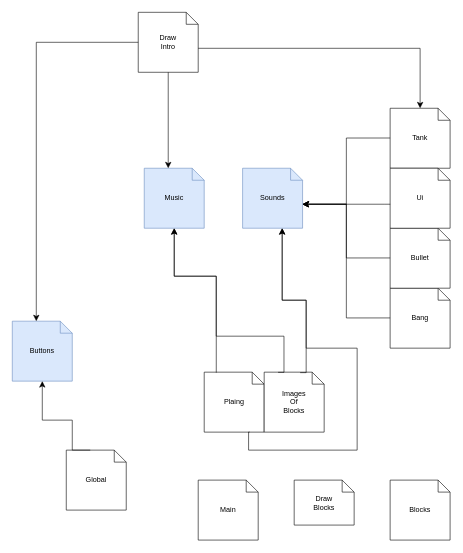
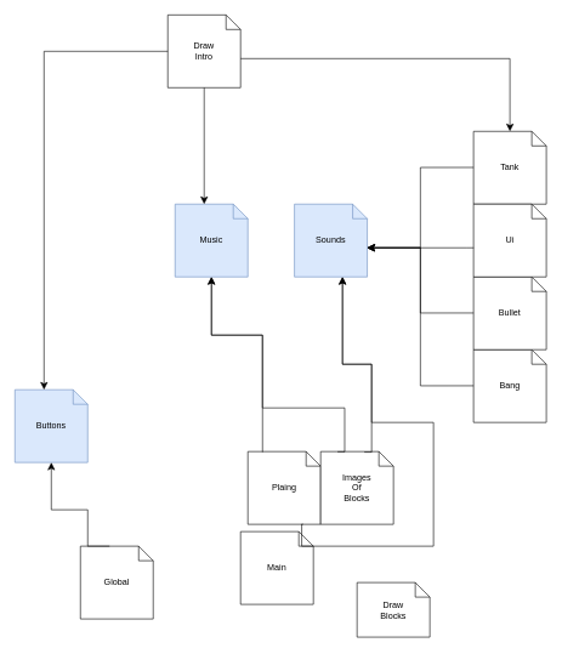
  <mxCell id="0" />
  <mxCell id="1" parent="0" />
  <mxCell id="2" value="Buttons" style="shape=note;size=20;whiteSpace=wrap;html=1;fillColor=#dae8fc;strokeColor=#6c8ebf;" vertex="1" parent="1"><mxGeometry x="20" y="535" width="100" height="100" as="geometry" /></mxCell>
  <mxCell id="3" value="Music" style="shape=note;size=20;whiteSpace=wrap;html=1;fillColor=#dae8fc;strokeColor=#6c8ebf;" vertex="1" parent="1"><mxGeometry x="240" y="280" width="100" height="100" as="geometry" /></mxCell>
  <mxCell id="4" value="Bang" style="shape=note;size=20;whiteSpace=wrap;html=1;" vertex="1" parent="1"><mxGeometry x="650" y="480" width="100" height="100" as="geometry" /></mxCell>
- <mxCell id="5" value="Blocks" style="shape=note;size=20;whiteSpace=wrap;html=1;" vertex="1" parent="1"><mxGeometry x="650" y="800" width="100" height="100" as="geometry" /></mxCell>
  <mxCell id="6" value="Bullet" style="shape=note;size=20;whiteSpace=wrap;html=1;" vertex="1" parent="1"><mxGeometry x="650" y="380" width="100" height="100" as="geometry" /></mxCell>
  <mxCell id="7" value="Draw&lt;br&gt;Intro" style="shape=note;size=20;whiteSpace=wrap;html=1;" vertex="1" parent="1"><mxGeometry x="230" y="20" width="100" height="100" as="geometry" /></mxCell>
  <mxCell id="8" value="Global" style="shape=note;size=20;whiteSpace=wrap;html=1;" vertex="1" parent="1"><mxGeometry x="110" y="750" width="100" height="100" as="geometry" /></mxCell>
- <mxCell id="9" value="Main" style="shape=note;size=20;whiteSpace=wrap;html=1;" vertex="1" parent="1"><mxGeometry x="330" y="800" width="100" height="100" as="geometry" /></mxCell>
+ <mxCell id="9" value="Main" style="shape=note;size=20;whiteSpace=wrap;html=1;" vertex="1" parent="1"><mxGeometry x="330" y="730" width="100" height="100" as="geometry" /></mxCell>
  <mxCell id="10" value="Sounds" style="shape=note;size=20;whiteSpace=wrap;html=1;fillColor=#dae8fc;strokeColor=#6c8ebf;" vertex="1" parent="1"><mxGeometry x="404" y="280" width="100" height="100" as="geometry" /></mxCell>
  <mxCell id="11" value="Draw&lt;br&gt;Blocks" style="shape=note;size=20;whiteSpace=wrap;html=1;" vertex="1" parent="1"><mxGeometry x="490" y="800" width="100" height="75" as="geometry" /></mxCell>
  <mxCell id="12" value="Plaing" style="shape=note;size=20;whiteSpace=wrap;html=1;" vertex="1" parent="1"><mxGeometry x="340" y="620" width="100" height="100" as="geometry" /></mxCell>
  <mxCell id="13" value="Tank" style="shape=note;size=20;whiteSpace=wrap;html=1;" vertex="1" parent="1"><mxGeometry x="650" y="180" width="100" height="100" as="geometry" /></mxCell>
  <mxCell id="14" value="Ui" style="shape=note;size=20;whiteSpace=wrap;html=1;" vertex="1" parent="1"><mxGeometry x="650" y="280" width="100" height="100" as="geometry" /></mxCell>
  <mxCell id="15" value="Images&lt;br&gt;Of&lt;br&gt;Blocks" style="shape=note;size=20;whiteSpace=wrap;html=1;" vertex="1" parent="1"><mxGeometry x="440" y="620" width="100" height="100" as="geometry" /></mxCell>
  <mxCell id="16" value="" style="edgeStyle=segmentEdgeStyle;endArrow=classic;html=1;curved=0;rounded=0;endSize=8;startSize=8;entryX=0;entryY=0;entryDx=40;entryDy=0;entryPerimeter=0;" edge="1" parent="1" source="7" target="2"><mxGeometry width="50" height="50" relative="1" as="geometry"><mxPoint x="400" y="-10" as="sourcePoint" /><mxPoint x="450" y="-60" as="targetPoint" /></mxGeometry></mxCell>
  <mxCell id="17" value="" style="edgeStyle=segmentEdgeStyle;endArrow=classic;html=1;curved=0;rounded=0;endSize=8;startSize=8;entryX=0;entryY=0;entryDx=40;entryDy=0;entryPerimeter=0;exitX=0.5;exitY=1;exitDx=0;exitDy=0;exitPerimeter=0;" edge="1" parent="1" source="7" target="3"><mxGeometry width="50" height="50" relative="1" as="geometry"><mxPoint x="540" y="-120" as="sourcePoint" /><mxPoint x="380" y="90" as="targetPoint" /></mxGeometry></mxCell>
  <mxCell id="18" value="" style="edgeStyle=segmentEdgeStyle;endArrow=classic;html=1;curved=0;rounded=0;endSize=8;startSize=8;exitX=0;exitY=0;exitDx=100;exitDy=60;exitPerimeter=0;" edge="1" parent="1" source="7" target="13"><mxGeometry width="50" height="50" relative="1" as="geometry"><mxPoint x="730" y="-90" as="sourcePoint" /><mxPoint x="570" y="120" as="targetPoint" /></mxGeometry></mxCell>
  <mxCell id="19" value="" style="edgeStyle=segmentEdgeStyle;endArrow=classic;html=1;curved=0;rounded=0;endSize=8;startSize=8;entryX=0.5;entryY=1;entryDx=0;entryDy=0;entryPerimeter=0;exitX=0.201;exitY=0.008;exitDx=0;exitDy=0;exitPerimeter=0;" edge="1" parent="1" source="12" target="3"><mxGeometry width="50" height="50" relative="1" as="geometry"><mxPoint x="360" y="610" as="sourcePoint" /><mxPoint x="470" y="410" as="targetPoint" /><Array as="points"><mxPoint x="360" y="460" /><mxPoint x="290" y="460" /></Array></mxGeometry></mxCell>
  <mxCell id="20" value="" style="edgeStyle=segmentEdgeStyle;endArrow=classic;html=1;curved=0;rounded=0;endSize=8;startSize=8;exitX=0.6;exitY=0.008;exitDx=0;exitDy=0;exitPerimeter=0;" edge="1" parent="1" source="15"><mxGeometry width="50" height="50" relative="1" as="geometry"><mxPoint x="510" y="610" as="sourcePoint" /><mxPoint x="470" y="380" as="targetPoint" /><Array as="points"><mxPoint x="510" y="500" /><mxPoint x="470" y="500" /></Array></mxGeometry></mxCell>
  <mxCell id="21" value="" style="edgeStyle=segmentEdgeStyle;endArrow=classic;html=1;curved=0;rounded=0;endSize=8;startSize=8;entryX=0.5;entryY=1;entryDx=0;entryDy=0;entryPerimeter=0;exitX=0;exitY=0;exitDx=40;exitDy=0;exitPerimeter=0;" edge="1" parent="1" source="8" target="2"><mxGeometry width="50" height="50" relative="1" as="geometry"><mxPoint x="190" y="220" as="sourcePoint" /><mxPoint x="110" y="140" as="targetPoint" /><Array as="points"><mxPoint x="120" y="750" /><mxPoint x="120" y="700" /><mxPoint x="70" y="700" /></Array></mxGeometry></mxCell>
  <mxCell id="22" value="" style="edgeStyle=segmentEdgeStyle;endArrow=classic;html=1;curved=0;rounded=0;endSize=8;startSize=8;entryX=0;entryY=0;entryDx=100;entryDy=60;entryPerimeter=0;exitX=0.002;exitY=0.6;exitDx=0;exitDy=0;exitPerimeter=0;" edge="1" parent="1" source="14" target="10"><mxGeometry width="50" height="50" relative="1" as="geometry"><mxPoint x="920" y="90" as="sourcePoint" /><mxPoint x="817" y="140" as="targetPoint" /><Array as="points"><mxPoint x="640" y="340" /><mxPoint x="640" y="340" /></Array></mxGeometry></mxCell>
  <mxCell id="23" value="" style="edgeStyle=segmentEdgeStyle;endArrow=classic;html=1;curved=0;rounded=0;endSize=8;startSize=8;exitX=0.757;exitY=0.998;exitDx=0;exitDy=0;exitPerimeter=0;" edge="1" parent="1" source="12"><mxGeometry width="50" height="50" relative="1" as="geometry"><mxPoint x="414" y="730" as="sourcePoint" /><mxPoint x="470" y="380" as="targetPoint" /><Array as="points"><mxPoint x="414" y="720" /><mxPoint x="414" y="750" /><mxPoint x="595" y="750" /><mxPoint x="595" y="580" /><mxPoint x="510" y="580" /><mxPoint x="510" y="500" /><mxPoint x="470" y="500" /></Array></mxGeometry></mxCell>
  <mxCell id="24" value="" style="edgeStyle=segmentEdgeStyle;endArrow=classic;html=1;curved=0;rounded=0;endSize=8;startSize=8;entryX=0.5;entryY=1;entryDx=0;entryDy=0;entryPerimeter=0;exitX=0.232;exitY=0.003;exitDx=0;exitDy=0;exitPerimeter=0;" edge="1" parent="1" source="15" target="3"><mxGeometry width="50" height="50" relative="1" as="geometry"><mxPoint x="473" y="610" as="sourcePoint" /><mxPoint x="382" y="360" as="targetPoint" /><Array as="points"><mxPoint x="473" y="560" /><mxPoint x="360" y="560" /><mxPoint x="360" y="460" /><mxPoint x="290" y="460" /></Array></mxGeometry></mxCell>
  <mxCell id="25" value="" style="edgeStyle=segmentEdgeStyle;endArrow=classic;html=1;curved=0;rounded=0;endSize=8;startSize=8;exitX=0.002;exitY=0.6;exitDx=0;exitDy=0;exitPerimeter=0;" edge="1" parent="1"><mxGeometry width="50" height="50" relative="1" as="geometry"><mxPoint x="650" y="529.57" as="sourcePoint" /><mxPoint x="504" y="340" as="targetPoint" /><Array as="points"><mxPoint x="577" y="530" /><mxPoint x="577" y="340" /><mxPoint x="504" y="340" /></Array></mxGeometry></mxCell>
  <mxCell id="26" value="" style="edgeStyle=segmentEdgeStyle;endArrow=classic;html=1;curved=0;rounded=0;endSize=8;startSize=8;exitX=0.002;exitY=0.6;exitDx=0;exitDy=0;exitPerimeter=0;entryX=0;entryY=0;entryDx=100;entryDy=60;entryPerimeter=0;" edge="1" parent="1" target="10"><mxGeometry width="50" height="50" relative="1" as="geometry"><mxPoint x="650" y="429.57" as="sourcePoint" /><mxPoint x="504" y="240" as="targetPoint" /><Array as="points"><mxPoint x="577" y="430" /><mxPoint x="577" y="340" /></Array></mxGeometry></mxCell>
  <mxCell id="27" value="" style="edgeStyle=segmentEdgeStyle;endArrow=classic;html=1;curved=0;rounded=0;endSize=8;startSize=8;exitX=0.002;exitY=0.6;exitDx=0;exitDy=0;exitPerimeter=0;entryX=0;entryY=0;entryDx=100;entryDy=60;entryPerimeter=0;" edge="1" parent="1" target="10"><mxGeometry width="50" height="50" relative="1" as="geometry"><mxPoint x="650" y="229.57" as="sourcePoint" /><mxPoint x="504" y="40" as="targetPoint" /><Array as="points"><mxPoint x="577" y="230" /><mxPoint x="577" y="340" /></Array></mxGeometry></mxCell>
